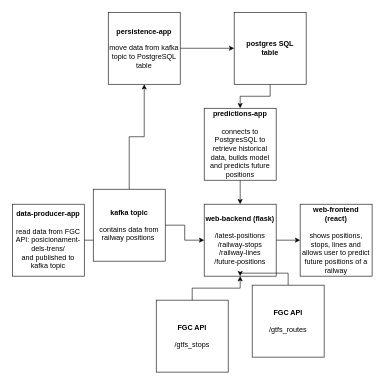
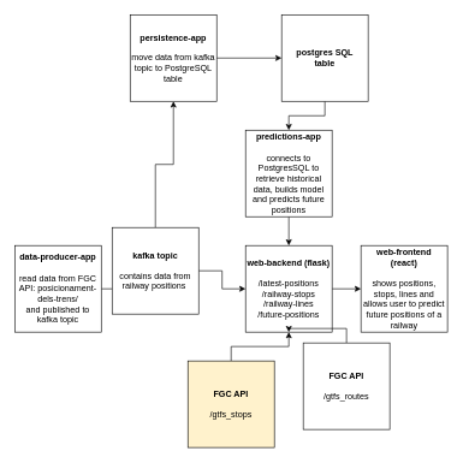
  <mxCell id="0" />
  <mxCell id="1" parent="0" />
  <mxCell id="2" style="edgeStyle=orthogonalEdgeStyle;rounded=0;orthogonalLoop=1;jettySize=auto;html=1;" edge="1" parent="1" source="3" target="6"><mxGeometry relative="1" as="geometry" /></mxCell>
  <mxCell id="3" value="&lt;b&gt;data-producer-app&lt;/b&gt;&lt;br&gt;&lt;br&gt;read data from FGC API: posicionament-dels-trens/&lt;br&gt;and published to kafka topic" style="rounded=0;whiteSpace=wrap;html=1;" vertex="1" parent="1"><mxGeometry x="20" y="340" width="120" height="120" as="geometry" /></mxCell>
  <mxCell id="4" style="edgeStyle=orthogonalEdgeStyle;rounded=0;orthogonalLoop=1;jettySize=auto;html=1;" edge="1" parent="1" source="6" target="14"><mxGeometry relative="1" as="geometry" /></mxCell>
  <mxCell id="5" style="edgeStyle=orthogonalEdgeStyle;rounded=0;orthogonalLoop=1;jettySize=auto;html=1;entryX=0.5;entryY=1;entryDx=0;entryDy=0;" edge="1" parent="1" source="6" target="8"><mxGeometry relative="1" as="geometry" /></mxCell>
  <mxCell id="6" value="&lt;b&gt;kafka topic&lt;/b&gt;&lt;br&gt;&lt;br&gt;contains data from railway positions&amp;nbsp;" style="rounded=0;whiteSpace=wrap;html=1;" vertex="1" parent="1"><mxGeometry x="155" y="315" width="120" height="120" as="geometry" /></mxCell>
  <mxCell id="7" style="edgeStyle=orthogonalEdgeStyle;rounded=0;orthogonalLoop=1;jettySize=auto;html=1;entryX=0;entryY=0.5;entryDx=0;entryDy=0;" edge="1" parent="1" source="8" target="10"><mxGeometry relative="1" as="geometry" /></mxCell>
  <mxCell id="8" value="&lt;b&gt;persistence-app&lt;/b&gt;&lt;br&gt;&lt;br&gt;move data from kafka topic to PostgreSQL table" style="rounded=0;whiteSpace=wrap;html=1;" vertex="1" parent="1"><mxGeometry x="180" y="20" width="120" height="120" as="geometry" /></mxCell>
  <mxCell id="9" style="edgeStyle=orthogonalEdgeStyle;rounded=0;orthogonalLoop=1;jettySize=auto;html=1;" edge="1" parent="1" source="10" target="17"><mxGeometry relative="1" as="geometry" /></mxCell>
  <mxCell id="10" value="&lt;b&gt;postgres SQL &lt;br&gt;table&lt;/b&gt;" style="rounded=0;whiteSpace=wrap;html=1;" vertex="1" parent="1"><mxGeometry x="390" y="20" width="120" height="120" as="geometry" /></mxCell>
  <mxCell id="11" style="edgeStyle=orthogonalEdgeStyle;rounded=0;orthogonalLoop=1;jettySize=auto;html=1;entryX=0.5;entryY=1;entryDx=0;entryDy=0;" edge="1" parent="1" source="12" target="14"><mxGeometry relative="1" as="geometry" /></mxCell>
- <mxCell id="12" value="&lt;b&gt;FGC API&lt;/b&gt;&lt;br&gt;&lt;br&gt;/gtfs_stops" style="rounded=0;whiteSpace=wrap;html=1;" vertex="1" parent="1"><mxGeometry x="260" y="500" width="120" height="120" as="geometry" /></mxCell>
+ <mxCell id="12" value="&lt;b&gt;FGC API&lt;/b&gt;&lt;br&gt;&lt;br&gt;/gtfs_stops" style="rounded=0;whiteSpace=wrap;html=1;fillColor=#fff2cc;" vertex="1" parent="1"><mxGeometry x="260" y="500" width="120" height="120" as="geometry" /></mxCell>
  <mxCell id="13" style="edgeStyle=orthogonalEdgeStyle;rounded=0;orthogonalLoop=1;jettySize=auto;html=1;entryX=0;entryY=0.5;entryDx=0;entryDy=0;" edge="1" parent="1" source="14" target="15"><mxGeometry relative="1" as="geometry" /></mxCell>
  <mxCell id="14" value="&lt;b&gt;web-backend (flask)&lt;/b&gt;&lt;br&gt;&lt;br&gt;/latest-positions&lt;br&gt;/railway-stops&lt;br&gt;/railway-lines&lt;br&gt;/future-positions" style="rounded=0;whiteSpace=wrap;html=1;" vertex="1" parent="1"><mxGeometry x="340" y="340" width="120" height="120" as="geometry" /></mxCell>
  <mxCell id="15" value="&lt;b&gt;web-frontend&lt;/b&gt;&lt;br&gt;&lt;b&gt;(react)&lt;/b&gt;&lt;br&gt;&lt;br&gt;shows positions, stops, lines and allows user to predict future positions of a railway" style="rounded=0;whiteSpace=wrap;html=1;" vertex="1" parent="1"><mxGeometry x="500" y="340" width="120" height="120" as="geometry" /></mxCell>
  <mxCell id="16" style="edgeStyle=orthogonalEdgeStyle;rounded=0;orthogonalLoop=1;jettySize=auto;html=1;entryX=0.5;entryY=0;entryDx=0;entryDy=0;" edge="1" parent="1" source="17" target="14"><mxGeometry relative="1" as="geometry" /></mxCell>
  <mxCell id="17" value="&lt;b&gt;predictions-app&lt;/b&gt;&lt;br&gt;&lt;br&gt;connects to PostgresSQL to retrieve historical data, builds model and predicts future positions" style="rounded=0;whiteSpace=wrap;html=1;" vertex="1" parent="1"><mxGeometry x="340" y="180" width="120" height="120" as="geometry" /></mxCell>
  <mxCell id="18" style="edgeStyle=orthogonalEdgeStyle;rounded=0;orthogonalLoop=1;jettySize=auto;html=1;" edge="1" parent="1" source="19" target="14"><mxGeometry relative="1" as="geometry" /></mxCell>
  <mxCell id="19" value="&lt;b&gt;FGC API&lt;/b&gt;&lt;br&gt;&lt;br&gt;/gtfs_routes" style="rounded=0;whiteSpace=wrap;html=1;" vertex="1" parent="1"><mxGeometry x="420" y="475" width="120" height="120" as="geometry" /></mxCell>
